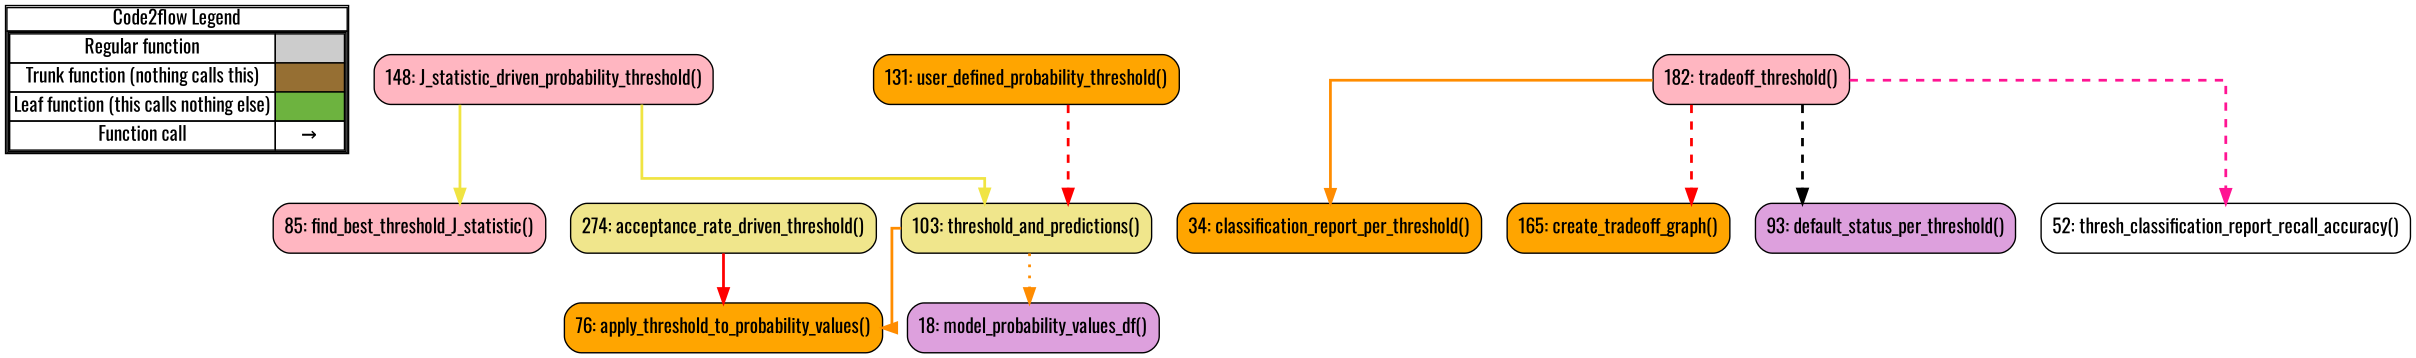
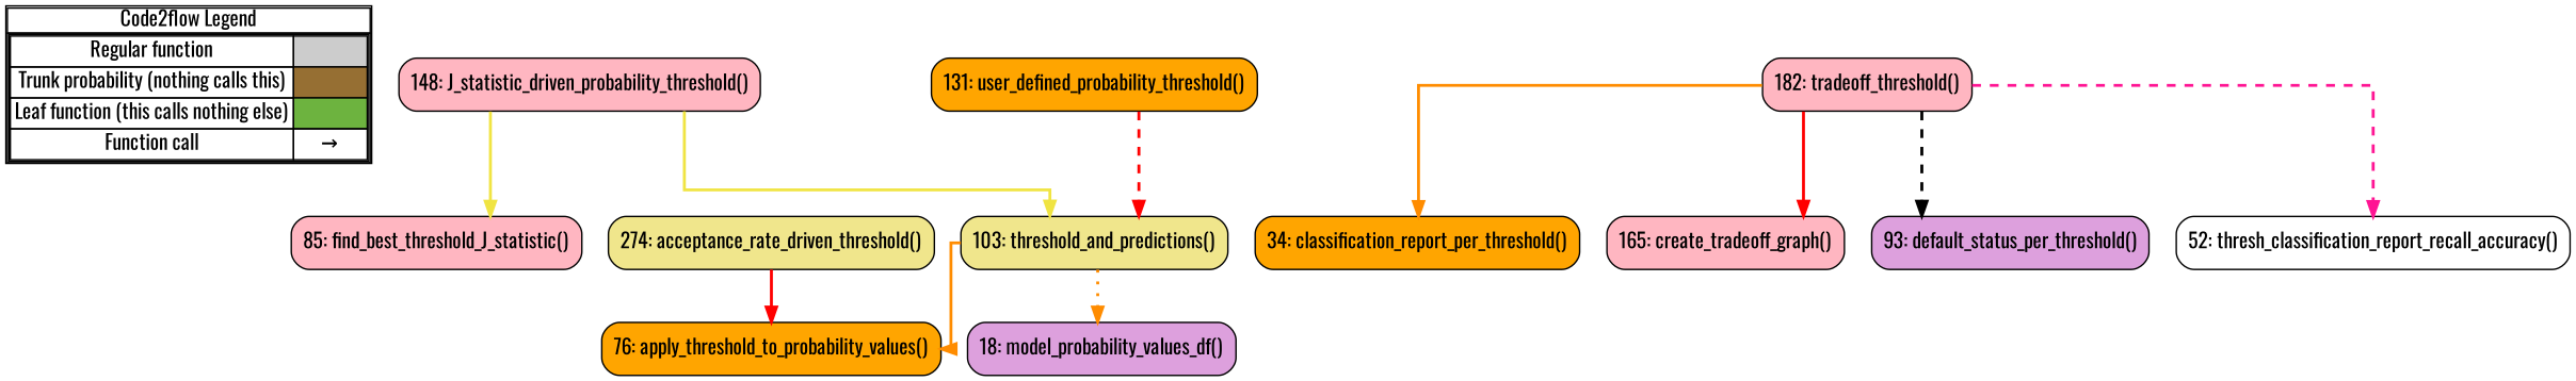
  digraph {
    concentrate=true
    fontname=Oswald
    rankdir=TB
    splines=ortho
    node [fontname=Oswald shape=rect fillcolor=lightpink style="rounded,filled"]
    edge [color=red fontname=Oswald penwidth=2 style=bold]
-   n1 [label=<         <table cellspacing="0" cellpadding="0" border="1"><tr><td>Code2flow Legend</td></tr><tr><td>         <table cellspacing="0">         <tr><td>Regular function</td><td width="50px" bgcolor='#cccccc'></td></tr>         <tr><td>Trunk function (nothing calls this)</td><td bgcolor='#966F33'></td></tr>         <tr><td>Leaf function (this calls nothing else)</td><td bgcolor='#6db33f'></td></tr>         <tr><td>Function call</td><td><font color='black'>&#8594;</font></td></tr>         </table></td></tr></table>         > margin=0 shape=none fillcolor="" style=""]
+   n1 [label=<         <table cellspacing="0" cellpadding="0" border="1"><tr><td>Code2flow Legend</td></tr><tr><td>         <table cellspacing="0">         <tr><td>Regular function</td><td width="50px" bgcolor='#cccccc'></td></tr>         <tr><td>Trunk probability (nothing calls this)</td><td bgcolor='#966F33'></td></tr>         <tr><td>Leaf function (this calls nothing else)</td><td bgcolor='#6db33f'></td></tr>         <tr><td>Function call</td><td><font color='black'>&#8594;</font></td></tr>         </table></td></tr></table>         > margin=0 shape=none fillcolor="" style=""]
    n2 [label="148: J_statistic_driven_probability_threshold()"]
    n3 [fillcolor=khaki label="274: acceptance_rate_driven_threshold()"]
    n4 [fillcolor=orange label="76: apply_threshold_to_probability_values()"]
    n5 [fillcolor=orange label="34: classification_report_per_threshold()"]
-   n6 [fillcolor=orange label="165: create_tradeoff_graph()"]
+   n6 [label="165: create_tradeoff_graph()"]
    n7 [fillcolor=plum label="93: default_status_per_threshold()"]
    n8 [label="85: find_best_threshold_J_statistic()"]
    n9 [fillcolor=plum label="18: model_probability_values_df()"]
    n10 [fillcolor=white label="52: thresh_classification_report_recall_accuracy()"]
    n11 [fillcolor=khaki label="103: threshold_and_predictions()"]
    n12 [label="182: tradeoff_threshold()"]
    n13 [fillcolor=orange label="131: user_defined_probability_threshold()"]
    subgraph sub_1 {
      label=legend
      rank=min
      n1
    }
    subgraph sub_2 {
      label="File: util_predict_model_threshold"
      style=dotted
      n2
      n3
      n4
      n5
      n6
      n7
      n8
      n9
      n10
      n11
      n12
      n13
    }
    n2 -> n8 [color="#F0E442" style=""]
    n2 -> n11 [color="#F0E442" style=""]
    n3 -> n4
    n11 -> n4 [color=darkorange]
    n11 -> n9 [color=darkorange style=dotted]
    n12 -> n5 [color=darkorange]
-   n12 -> n6 [style=dashed]
+   n12 -> n6
    n12 -> n7 [color=black style=dashed]
    n12 -> n10 [color=deeppink style=dashed]
    n13 -> n11 [style=dashed]
  }
